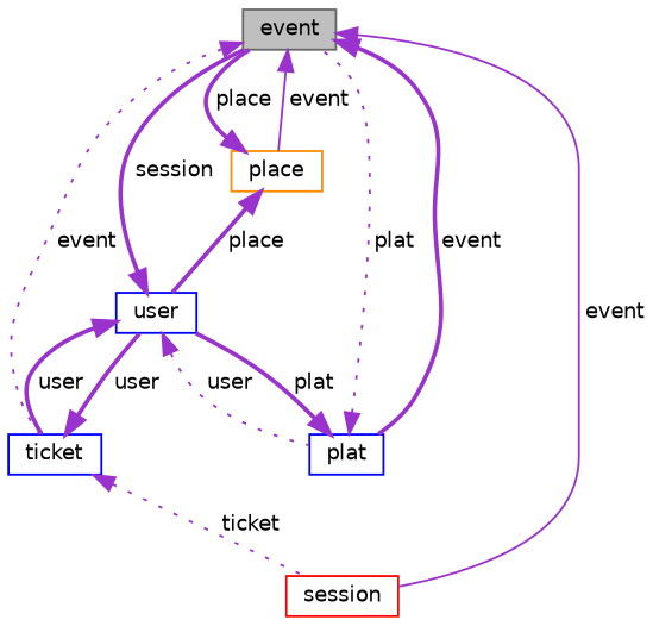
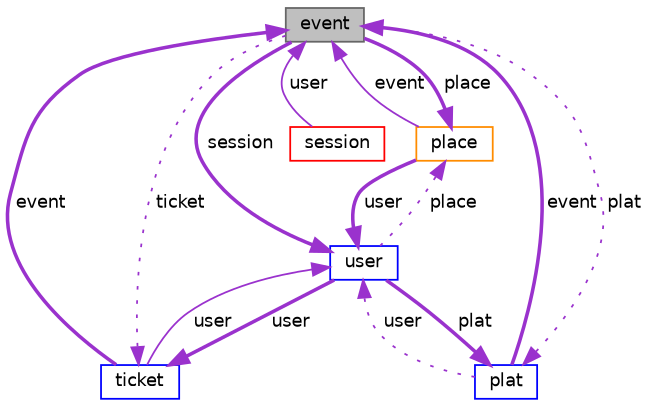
  digraph {
    node [color=blue fillcolor=white fontname=Helvetica fontsize=10 shape=record style=filled]
    edge [color=darkorchid3 dir=back fontname=Helvetica fontsize=10 labelfontname=Helvetica labelfontsize=10 style=bold]
    n1 [color=gray40 fillcolor=grey75 fontcolor=black height=0.2 label=event width=0.4]
    n2 [color=darkorange height=0.2 label=place width=0.4]
    n3 [height=0.2 label=ticket width=0.4]
    n4 [height=0.2 label=plat width=0.4]
    n5 [color=red height=0.2 label=session width=0.4]
    n6 [height=0.2 label=user width=0.4]
    n1 -> n2 [label=" event" style=solid]
-   n1 -> n3 [label=" event" style=dotted]
+   n1 -> n3 [label=" event"]
    n1 -> n4 [label=" event"]
-   n1 -> n5 [label=" event" style=solid]
+   n1 -> n5 [label=" user" style=solid]
    n2 -> n1 [label=" place"]
-   n2 -> n6 [label=" place"]
-   n3 -> n5 [label=" ticket" style=dotted]
+   n2 -> n6 [label=" place" style=dotted]
+   n3 -> n1 [label=" ticket" style=dotted]
    n3 -> n6 [label=" user"]
    n4 -> n1 [label=" plat" style=dotted]
    n4 -> n6 [label=" plat"]
    n6 -> n1 [label=" session"]
-   n6 -> n3 [label=" user"]
+   n6 -> n2 [label=" user"]
+   n6 -> n3 [label=" user" style=solid]
    n6 -> n4 [label=" user" style=dotted]
  }
